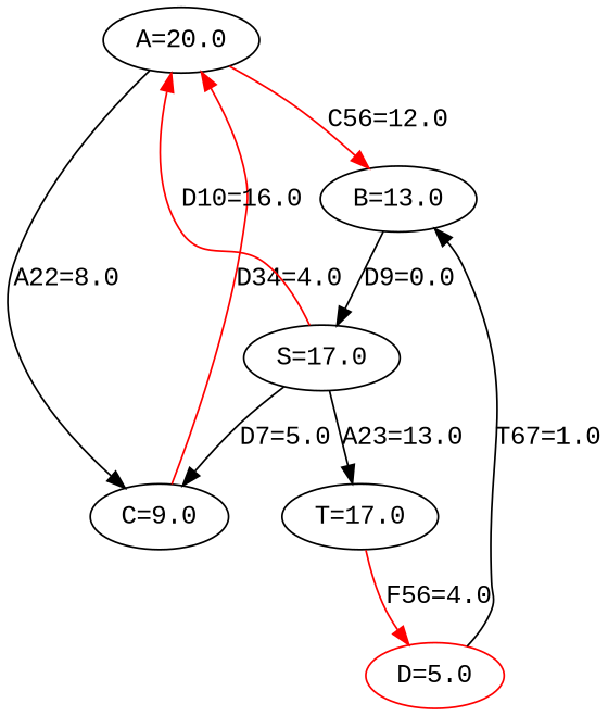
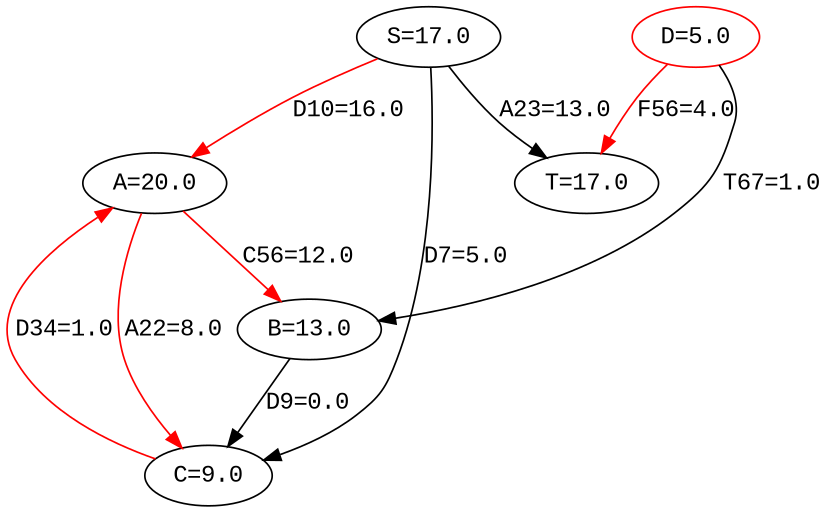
  strict digraph {
    fontname="Liberation Mono"
    node [fontname="Liberation Mono"]
    edge [fontname="Liberation Mono"]
    n1 [label="A=20.0"]
    n2 [label="B=13.0"]
    n3 [label="C=9.0"]
    n4 [label="T=17.0"]
    n5 [color=red label="D=5.0"]
    n6 [label="S=17.0"]
    n1 -> n2 [color=red label="C56=12.0"]
-   n1 -> n3 [label="A22=8.0"]
-   n2 -> n6 [label="D9=0.0"]
-   n3 -> n1 [color=red label="D34=4.0"]
+   n1 -> n3 [label="A22=8.0" color=red]
+   n2 -> n3 [label="D9=0.0"]
+   n3 -> n1 [color=red label="D34=1.0"]
    n5 -> n2 [label="T67=1.0"]
-   n4 -> n5 [color=red label="F56=4.0"]
+   n5 -> n4 [color=red label="F56=4.0"]
    n6 -> n1 [color=red label="D10=16.0"]
    n6 -> n3 [label="D7=5.0"]
    n6 -> n4 [label="A23=13.0"]
  }
